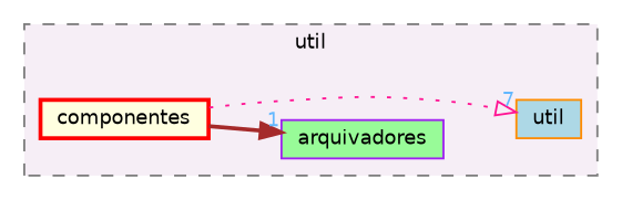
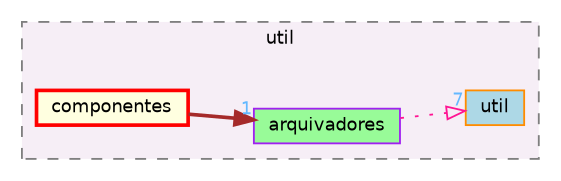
  digraph {
    compound=true
    rankdir=LR
    node [fontname=Helvetica fontsize=10 shape=box style=filled]
    edge [fontcolor=steelblue1 fontname=Helvetica fontsize=10 labeldistance=1.5 labelfontname=Helvetica labelfontsize=10]
    n1 [color=purple fillcolor=palegreen height=0.2 label=arquivadores width=0.4]
    n2 [color=darkorange fillcolor=lightblue height=0.2 label=util width=0.4]
    n3 [color=red fillcolor=lightyellow height=0.2 label=componentes style="filled,bold" width=0.4]
    subgraph cluster_1 {
      bgcolor="#f6eef6"
      fontname=Helvetica
      fontsize=10
      label=util
      pencolor=grey50
      style="filled,dashed"
      n1
      n2
      n3
    }
    n3 -> n1 [arrowhead=normal color=brown headlabel=1 style=bold]
-   n3 -> n2 [arrowhead=onormal color=deeppink headlabel=7 style=dotted]
+   n1 -> n2 [arrowhead=onormal color=deeppink headlabel=7 style=dotted]
  }
